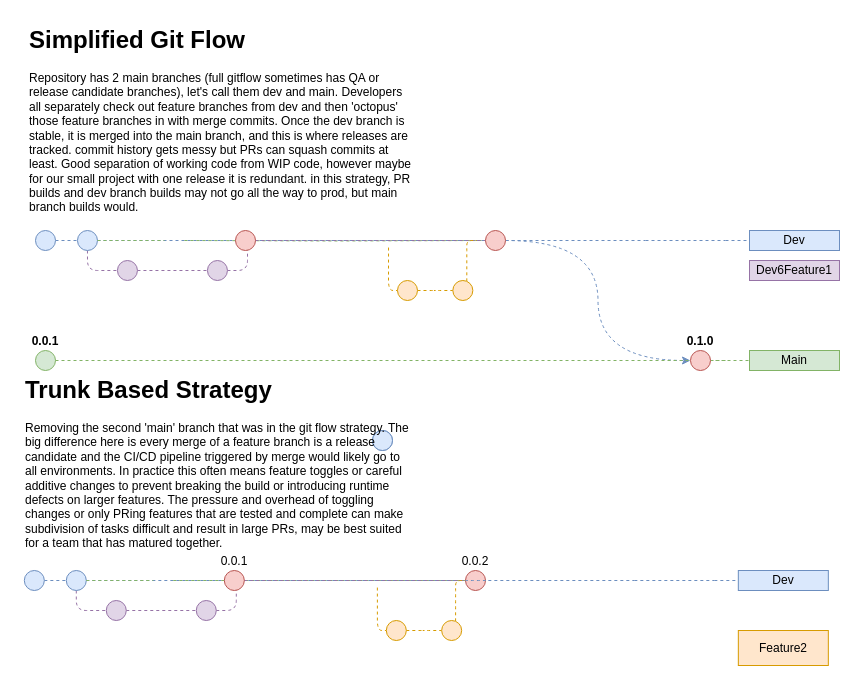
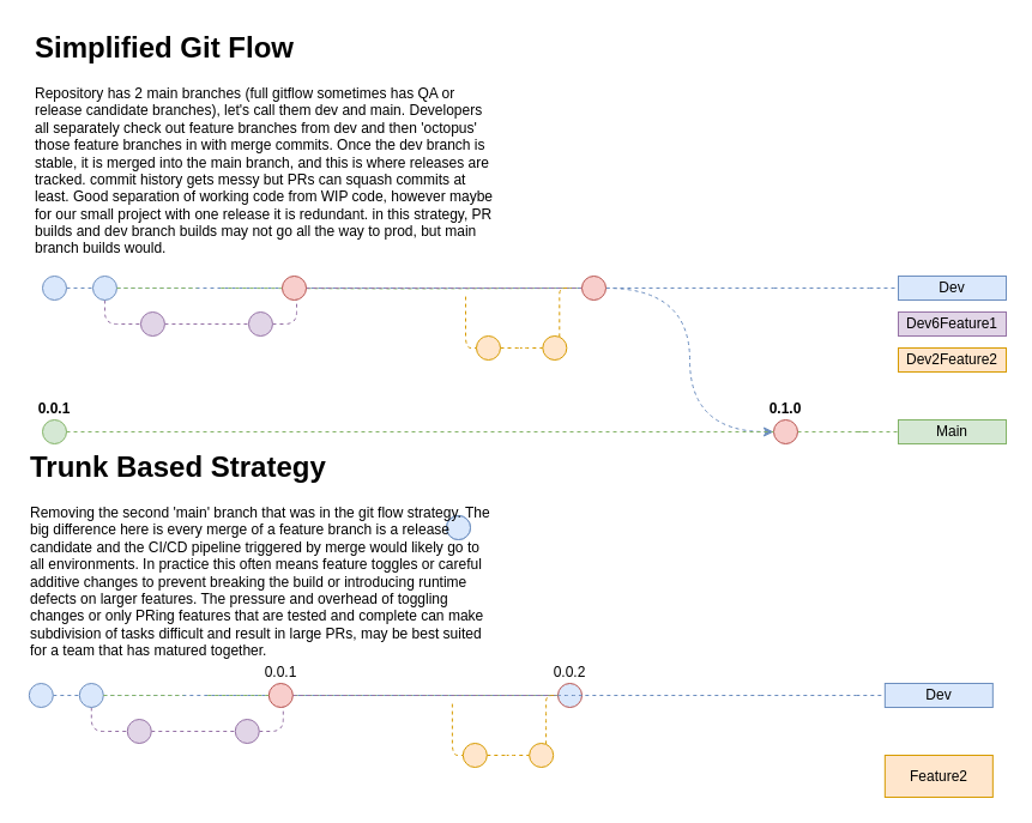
  <mxCell id="0" />
  <mxCell id="1" parent="0" />
  <mxCell id="2" style="edgeStyle=orthogonalEdgeStyle;rounded=0;orthogonalLoop=1;jettySize=auto;html=1;exitX=1;exitY=0.5;exitDx=0;exitDy=0;entryX=0;entryY=0.5;entryDx=0;entryDy=0;curved=1;dashed=1;fillColor=#dae8fc;strokeColor=#6c8ebf;startArrow=none;" edge="1" parent="1" source="34" target="23"><mxGeometry relative="1" as="geometry"><mxPoint x="496.31" y="240" as="sourcePoint" /></mxGeometry></mxCell>
  <mxCell id="3" value="" style="edgeStyle=orthogonalEdgeStyle;rounded=1;orthogonalLoop=1;jettySize=auto;html=1;dashed=1;endArrow=none;endFill=0;fontSize=10;fontColor=#FFB570;fillColor=#e1d5e7;strokeColor=#9673a6;entryX=0;entryY=0.5;entryDx=0;entryDy=0;" edge="1" parent="1" source="17" target="33"><mxGeometry relative="1" as="geometry"><Array as="points"><mxPoint x="246.98" y="270" /></Array><mxPoint x="226.95" y="270" as="sourcePoint" /><mxPoint x="485" y="240" as="targetPoint" /></mxGeometry></mxCell>
  <mxCell id="4" style="edgeStyle=orthogonalEdgeStyle;rounded=1;orthogonalLoop=1;jettySize=auto;html=1;dashed=1;endArrow=none;endFill=0;fontSize=12;fontColor=#FFB570;fillColor=#ffe6cc;strokeColor=#d79b00;exitX=1;exitY=1;exitDx=0;exitDy=0;" edge="1" parent="1" target="27"><mxGeometry relative="1" as="geometry"><mxPoint x="388.041" y="247.071" as="sourcePoint" /><mxPoint x="512.33" y="390" as="targetPoint" /><Array as="points"><mxPoint x="388" y="290" /></Array></mxGeometry></mxCell>
  <mxCell id="5" style="edgeStyle=orthogonalEdgeStyle;rounded=1;orthogonalLoop=1;jettySize=auto;html=1;dashed=1;endArrow=none;endFill=0;fontSize=10;fontColor=#FFB570;fillColor=#ffe6cc;strokeColor=#d79b00;" edge="1" parent="1"><mxGeometry relative="1" as="geometry"><mxPoint x="390.97" y="240" as="sourcePoint" /><mxPoint x="476.31" y="240" as="targetPoint" /></mxGeometry></mxCell>
  <mxCell id="6" value="" style="endArrow=none;dashed=1;html=1;fillColor=#dae8fc;strokeColor=#6c8ebf;" edge="1" target="7" parent="1"><mxGeometry width="50" height="50" relative="1" as="geometry"><mxPoint x="725" y="240" as="sourcePoint" /><mxPoint x="725" y="240" as="targetPoint" /></mxGeometry></mxCell>
  <mxCell id="7" value="Dev" style="text;html=1;strokeColor=#6c8ebf;fillColor=#dae8fc;align=center;verticalAlign=middle;whiteSpace=wrap;rounded=0;" vertex="1" parent="1"><mxGeometry x="749" y="230" width="90" height="20" as="geometry" /></mxCell>
  <mxCell id="8" value="" style="endArrow=none;dashed=1;html=1;fillColor=#dae8fc;strokeColor=#6c8ebf;" edge="1" parent="1"><mxGeometry width="50" height="50" relative="1" as="geometry"><mxPoint x="645" y="240" as="sourcePoint" /><mxPoint x="725" y="240" as="targetPoint" /></mxGeometry></mxCell>
  <mxCell id="9" value="" style="endArrow=none;dashed=1;html=1;fillColor=#dae8fc;strokeColor=#6c8ebf;" edge="1" parent="1"><mxGeometry width="391.99" height="450" relative="1" as="geometry"><mxPoint x="55" y="240" as="sourcePoint" /><mxPoint x="645" y="240" as="targetPoint" /><Array as="points" /></mxGeometry></mxCell>
  <mxCell id="10" value="" style="ellipse;whiteSpace=wrap;html=1;aspect=fixed;fillColor=#dae8fc;strokeColor=#6c8ebf;" vertex="1" parent="9"><mxGeometry x="371.99" y="430" width="20" height="20" as="geometry" /></mxCell>
  <mxCell id="11" style="edgeStyle=orthogonalEdgeStyle;rounded=1;orthogonalLoop=1;jettySize=auto;html=1;dashed=1;endArrow=none;endFill=0;fontSize=10;fontColor=#FFB570;fillColor=#e1d5e7;strokeColor=#9673a6;" edge="1" parent="1" source="12" target="18"><mxGeometry relative="1" as="geometry"><Array as="points"><mxPoint x="86.98" y="250" /></Array></mxGeometry></mxCell>
  <mxCell id="12" value="" style="ellipse;whiteSpace=wrap;html=1;aspect=fixed;fillColor=#dae8fc;strokeColor=#6c8ebf;" vertex="1" parent="1"><mxGeometry x="76.98" y="230" width="20" height="20" as="geometry" /></mxCell>
  <mxCell id="13" style="edgeStyle=orthogonalEdgeStyle;rounded=1;orthogonalLoop=1;jettySize=auto;html=1;dashed=1;endArrow=none;endFill=0;fillColor=#d5e8d4;strokeColor=#82b366;" edge="1" parent="1" source="12"><mxGeometry relative="1" as="geometry"><mxPoint x="163.95" y="240" as="targetPoint" /><mxPoint x="106.98" y="240" as="sourcePoint" /></mxGeometry></mxCell>
  <mxCell id="14" style="edgeStyle=orthogonalEdgeStyle;rounded=1;orthogonalLoop=1;jettySize=auto;html=1;dashed=1;endArrow=none;endFill=0;fillColor=#d5e8d4;strokeColor=#82b366;" edge="1" parent="1" target="34"><mxGeometry relative="1" as="geometry"><mxPoint x="676.98" y="240" as="targetPoint" /><mxPoint x="183.95" y="240" as="sourcePoint" /></mxGeometry></mxCell>
  <mxCell id="15" style="edgeStyle=orthogonalEdgeStyle;rounded=1;orthogonalLoop=1;jettySize=auto;html=1;dashed=1;endArrow=none;endFill=0;fontSize=10;fontColor=#FFB570;fillColor=#e1d5e7;strokeColor=#9673a6;" edge="1" parent="1" source="18" target="17"><mxGeometry relative="1" as="geometry" /></mxCell>
  <mxCell id="16" style="edgeStyle=orthogonalEdgeStyle;rounded=1;orthogonalLoop=1;jettySize=auto;html=1;dashed=1;endArrow=none;endFill=0;fontSize=10;fontColor=#FFB570;fillColor=#e1d5e7;strokeColor=#9673a6;entryX=0;entryY=0.5;entryDx=0;entryDy=0;startArrow=none;" edge="1" parent="1" source="33" target="34"><mxGeometry relative="1" as="geometry"><Array as="points"><mxPoint x="246.98" y="240" /></Array></mxGeometry></mxCell>
  <mxCell id="17" value="" style="ellipse;whiteSpace=wrap;html=1;aspect=fixed;fontSize=10;fillColor=#e1d5e7;strokeColor=#9673a6;" vertex="1" parent="1"><mxGeometry x="206.95" y="260" width="20" height="20" as="geometry" /></mxCell>
  <mxCell id="18" value="" style="ellipse;whiteSpace=wrap;html=1;aspect=fixed;fontSize=10;fillColor=#e1d5e7;strokeColor=#9673a6;" vertex="1" parent="1"><mxGeometry x="116.95" y="260" width="20" height="20" as="geometry" /></mxCell>
  <mxCell id="19" value="" style="endArrow=none;dashed=1;html=1;fillColor=#d5e8d4;strokeColor=#82b366;" edge="1" parent="1" target="21"><mxGeometry width="50" height="50" relative="1" as="geometry"><mxPoint x="715" y="360" as="sourcePoint" /><mxPoint x="725" y="360" as="targetPoint" /></mxGeometry></mxCell>
  <mxCell id="20" value="0.0.1" style="ellipse;whiteSpace=wrap;html=1;aspect=fixed;fillColor=#d5e8d4;strokeColor=#82b366;fontStyle=1;labelPosition=center;verticalLabelPosition=top;align=center;verticalAlign=bottom;" vertex="1" parent="1"><mxGeometry x="35" y="350" width="20" height="20" as="geometry" /></mxCell>
  <mxCell id="21" value="Main" style="text;html=1;strokeColor=#82b366;fillColor=#d5e8d4;align=center;verticalAlign=middle;whiteSpace=wrap;rounded=0;" vertex="1" parent="1"><mxGeometry x="749" y="350" width="90" height="20" as="geometry" /></mxCell>
  <mxCell id="22" value="" style="endArrow=none;dashed=1;html=1;fillColor=#d5e8d4;strokeColor=#82b366;" edge="1" parent="1" source="23"><mxGeometry width="50" height="50" relative="1" as="geometry"><mxPoint x="55" y="360" as="sourcePoint" /><mxPoint x="725" y="360" as="targetPoint" /></mxGeometry></mxCell>
- <mxCell id="23" value="0.1.0" style="ellipse;whiteSpace=wrap;html=1;aspect=fixed;fillColor=#f8cecc;strokeColor=#b85450;fontStyle=1;labelPosition=center;verticalLabelPosition=top;align=center;verticalAlign=bottom;" vertex="1" parent="1"><mxGeometry x="690" y="350" width="20" height="20" as="geometry" /></mxCell>
+ <mxCell id="23" value="0.1.0" style="ellipse;whiteSpace=wrap;html=1;aspect=fixed;fillColor=#f8cecc;strokeColor=#b85450;fontStyle=1;labelPosition=center;verticalLabelPosition=top;align=center;verticalAlign=bottom;" vertex="1" parent="1"><mxGeometry x="645" y="350" width="20" height="20" as="geometry" /></mxCell>
  <mxCell id="24" value="" style="endArrow=none;dashed=1;html=1;fillColor=#d5e8d4;strokeColor=#82b366;" edge="1" parent="1" source="20" target="23"><mxGeometry width="50" height="50" relative="1" as="geometry"><mxPoint x="55" y="360" as="sourcePoint" /><mxPoint x="695" y="360" as="targetPoint" /><Array as="points" /></mxGeometry></mxCell>
  <mxCell id="25" value="Dev6Feature1" style="text;html=1;strokeColor=#9673a6;fillColor=#e1d5e7;align=center;verticalAlign=middle;whiteSpace=wrap;rounded=0;" vertex="1" parent="1"><mxGeometry x="749" y="260" width="90" height="20" as="geometry" /></mxCell>
  <mxCell id="26" style="edgeStyle=orthogonalEdgeStyle;rounded=1;orthogonalLoop=1;jettySize=auto;html=1;dashed=1;endArrow=none;endFill=0;fontSize=12;fontColor=#FFB570;fillColor=#ffe6cc;strokeColor=#d79b00;" edge="1" parent="1" source="27" target="29"><mxGeometry relative="1" as="geometry" /></mxCell>
  <mxCell id="27" value="" style="ellipse;whiteSpace=wrap;html=1;aspect=fixed;fontSize=10;fillColor=#ffe6cc;strokeColor=#d79b00;" vertex="1" parent="1"><mxGeometry x="396.99" y="280" width="20" height="20" as="geometry" /></mxCell>
  <mxCell id="28" style="edgeStyle=orthogonalEdgeStyle;rounded=1;orthogonalLoop=1;jettySize=auto;html=1;dashed=1;endArrow=none;endFill=0;fontSize=12;fontColor=#FFB570;fillColor=#ffe6cc;strokeColor=#d79b00;entryX=0;entryY=0.5;entryDx=0;entryDy=0;" edge="1" parent="1" source="29"><mxGeometry relative="1" as="geometry"><mxPoint x="476.31" y="240" as="targetPoint" /><Array as="points"><mxPoint x="466.31" y="260" /><mxPoint x="466.31" y="240" /></Array></mxGeometry></mxCell>
  <mxCell id="29" value="" style="ellipse;whiteSpace=wrap;html=1;aspect=fixed;fontSize=10;fillColor=#ffe6cc;strokeColor=#d79b00;" vertex="1" parent="1"><mxGeometry x="452.33" y="280" width="20" height="20" as="geometry" /></mxCell>
+ <mxCell id="30" value="Dev2Feature2" style="text;html=1;strokeColor=#d79b00;fillColor=#ffe6cc;align=center;verticalAlign=middle;whiteSpace=wrap;rounded=0;" vertex="1" parent="1"><mxGeometry x="749" y="290" width="90" height="20" as="geometry" /></mxCell>
  <mxCell id="31" value="" style="ellipse;whiteSpace=wrap;html=1;aspect=fixed;fillColor=#dae8fc;strokeColor=#6c8ebf;" vertex="1" parent="1"><mxGeometry x="35" y="230" width="20" height="20" as="geometry" /></mxCell>
  <mxCell id="32" value="" style="edgeStyle=orthogonalEdgeStyle;rounded=0;orthogonalLoop=1;jettySize=auto;html=1;exitX=1;exitY=0.5;exitDx=0;exitDy=0;entryX=0;entryY=0.5;entryDx=0;entryDy=0;curved=1;dashed=1;fillColor=#dae8fc;strokeColor=#6c8ebf;endArrow=none;" edge="1" parent="1" target="34"><mxGeometry relative="1" as="geometry"><mxPoint x="496.31" y="240" as="sourcePoint" /><mxPoint x="645" y="360" as="targetPoint" /></mxGeometry></mxCell>
  <mxCell id="33" value="" style="ellipse;whiteSpace=wrap;html=1;aspect=fixed;fillColor=#f8cecc;strokeColor=#b85450;" vertex="1" parent="1"><mxGeometry x="235" y="230" width="20" height="20" as="geometry" /></mxCell>
  <mxCell id="34" value="" style="ellipse;whiteSpace=wrap;html=1;aspect=fixed;fillColor=#f8cecc;strokeColor=#b85450;" vertex="1" parent="1"><mxGeometry x="485" y="230" width="20" height="20" as="geometry" /></mxCell>
  <mxCell id="35" value="&lt;h1&gt;Simplified Git Flow&lt;/h1&gt;&lt;p&gt;Repository has 2 main branches (full gitflow sometimes has QA or release candidate branches), let's call them dev and main. Developers all separately check out feature branches from dev and then 'octopus' those feature branches in with merge commits. Once the dev branch is stable, it is merged into the main branch, and this is where releases are tracked. commit history gets messy but PRs can squash commits at least. Good separation of working code from WIP code, however maybe for our small project with one release it is redundant. in this strategy, PR builds and dev branch builds may not go all the way to prod, but main branch builds would.&amp;nbsp;&lt;/p&gt;" style="text;html=1;strokeColor=none;fillColor=none;spacing=5;spacingTop=-20;whiteSpace=wrap;overflow=hidden;rounded=0;" vertex="1" parent="1"><mxGeometry x="23.83" y="20" width="393" height="200" as="geometry" /></mxCell>
  <mxCell id="36" value="" style="edgeStyle=orthogonalEdgeStyle;rounded=1;orthogonalLoop=1;jettySize=auto;html=1;dashed=1;endArrow=none;endFill=0;fontSize=10;fontColor=#FFB570;fillColor=#e1d5e7;strokeColor=#9673a6;entryX=0;entryY=0.5;entryDx=0;entryDy=0;" edge="1" parent="1" source="50" target="59"><mxGeometry relative="1" as="geometry"><Array as="points"><mxPoint x="235.81" y="610" /></Array><mxPoint x="215.78" y="610" as="sourcePoint" /><mxPoint x="473.83" y="580" as="targetPoint" /></mxGeometry></mxCell>
  <mxCell id="37" style="edgeStyle=orthogonalEdgeStyle;rounded=1;orthogonalLoop=1;jettySize=auto;html=1;dashed=1;endArrow=none;endFill=0;fontSize=12;fontColor=#FFB570;fillColor=#ffe6cc;strokeColor=#d79b00;exitX=1;exitY=1;exitDx=0;exitDy=0;" edge="1" parent="1" target="53"><mxGeometry relative="1" as="geometry"><mxPoint x="376.871" y="587.071" as="sourcePoint" /><mxPoint x="501.16" y="730" as="targetPoint" /><Array as="points"><mxPoint x="376.83" y="630" /></Array></mxGeometry></mxCell>
  <mxCell id="38" style="edgeStyle=orthogonalEdgeStyle;rounded=1;orthogonalLoop=1;jettySize=auto;html=1;dashed=1;endArrow=none;endFill=0;fontSize=10;fontColor=#FFB570;fillColor=#ffe6cc;strokeColor=#d79b00;" edge="1" parent="1"><mxGeometry relative="1" as="geometry"><mxPoint x="379.8" y="580" as="sourcePoint" /><mxPoint x="465.14" y="580" as="targetPoint" /></mxGeometry></mxCell>
  <mxCell id="39" value="" style="endArrow=none;dashed=1;html=1;fillColor=#dae8fc;strokeColor=#6c8ebf;" edge="1" parent="1" target="40"><mxGeometry width="50" height="50" relative="1" as="geometry"><mxPoint x="713.83" y="580" as="sourcePoint" /><mxPoint x="713.83" y="580" as="targetPoint" /></mxGeometry></mxCell>
  <mxCell id="40" value="Dev" style="text;html=1;strokeColor=#6c8ebf;fillColor=#dae8fc;align=center;verticalAlign=middle;whiteSpace=wrap;rounded=0;" vertex="1" parent="1"><mxGeometry x="737.83" y="570" width="90" height="20" as="geometry" /></mxCell>
  <mxCell id="41" value="" style="endArrow=none;dashed=1;html=1;fillColor=#dae8fc;strokeColor=#6c8ebf;" edge="1" parent="1"><mxGeometry width="50" height="50" relative="1" as="geometry"><mxPoint x="633.83" y="580" as="sourcePoint" /><mxPoint x="713.83" y="580" as="targetPoint" /></mxGeometry></mxCell>
  <mxCell id="42" value="" style="endArrow=none;dashed=1;html=1;fillColor=#dae8fc;strokeColor=#6c8ebf;" edge="1" parent="1"><mxGeometry width="391.99" height="450" relative="1" as="geometry"><mxPoint x="43.83" y="580" as="sourcePoint" /><mxPoint x="633.83" y="580" as="targetPoint" /><Array as="points" /></mxGeometry></mxCell>
  <mxCell id="43" value="" style="ellipse;whiteSpace=wrap;html=1;aspect=fixed;fillColor=#dae8fc;strokeColor=#6c8ebf;" vertex="1" parent="42"><mxGeometry x="371.99" y="430" width="20" height="20" as="geometry" /></mxCell>
  <mxCell id="44" style="edgeStyle=orthogonalEdgeStyle;rounded=1;orthogonalLoop=1;jettySize=auto;html=1;dashed=1;endArrow=none;endFill=0;fontSize=10;fontColor=#FFB570;fillColor=#e1d5e7;strokeColor=#9673a6;" edge="1" parent="1" source="45" target="51"><mxGeometry relative="1" as="geometry"><Array as="points"><mxPoint x="75.81" y="590" /></Array></mxGeometry></mxCell>
  <mxCell id="45" value="" style="ellipse;whiteSpace=wrap;html=1;aspect=fixed;fillColor=#dae8fc;strokeColor=#6c8ebf;" vertex="1" parent="1"><mxGeometry x="65.81" y="570" width="20" height="20" as="geometry" /></mxCell>
  <mxCell id="46" style="edgeStyle=orthogonalEdgeStyle;rounded=1;orthogonalLoop=1;jettySize=auto;html=1;dashed=1;endArrow=none;endFill=0;fillColor=#d5e8d4;strokeColor=#82b366;" edge="1" parent="1" source="45"><mxGeometry relative="1" as="geometry"><mxPoint x="152.78" y="580" as="targetPoint" /><mxPoint x="95.81" y="580" as="sourcePoint" /></mxGeometry></mxCell>
  <mxCell id="47" style="edgeStyle=orthogonalEdgeStyle;rounded=1;orthogonalLoop=1;jettySize=auto;html=1;dashed=1;endArrow=none;endFill=0;fillColor=#d5e8d4;strokeColor=#82b366;" edge="1" parent="1"><mxGeometry relative="1" as="geometry"><mxPoint x="473.83" y="580" as="targetPoint" /><mxPoint x="172.78" y="580" as="sourcePoint" /></mxGeometry></mxCell>
  <mxCell id="48" style="edgeStyle=orthogonalEdgeStyle;rounded=1;orthogonalLoop=1;jettySize=auto;html=1;dashed=1;endArrow=none;endFill=0;fontSize=10;fontColor=#FFB570;fillColor=#e1d5e7;strokeColor=#9673a6;" edge="1" parent="1" source="51" target="50"><mxGeometry relative="1" as="geometry" /></mxCell>
  <mxCell id="49" style="edgeStyle=orthogonalEdgeStyle;rounded=1;orthogonalLoop=1;jettySize=auto;html=1;dashed=1;endArrow=none;endFill=0;fontSize=10;fontColor=#FFB570;fillColor=#e1d5e7;strokeColor=#9673a6;entryX=0;entryY=0.5;entryDx=0;entryDy=0;startArrow=none;" edge="1" parent="1" source="59"><mxGeometry relative="1" as="geometry"><Array as="points"><mxPoint x="235.81" y="580" /></Array><mxPoint x="473.83" y="580" as="targetPoint" /></mxGeometry></mxCell>
  <mxCell id="50" value="" style="ellipse;whiteSpace=wrap;html=1;aspect=fixed;fontSize=10;fillColor=#e1d5e7;strokeColor=#9673a6;" vertex="1" parent="1"><mxGeometry x="195.78" y="600" width="20" height="20" as="geometry" /></mxCell>
  <mxCell id="51" value="" style="ellipse;whiteSpace=wrap;html=1;aspect=fixed;fontSize=10;fillColor=#e1d5e7;strokeColor=#9673a6;" vertex="1" parent="1"><mxGeometry x="105.78" y="600" width="20" height="20" as="geometry" /></mxCell>
  <mxCell id="52" style="edgeStyle=orthogonalEdgeStyle;rounded=1;orthogonalLoop=1;jettySize=auto;html=1;dashed=1;endArrow=none;endFill=0;fontSize=12;fontColor=#FFB570;fillColor=#ffe6cc;strokeColor=#d79b00;" edge="1" parent="1" source="53" target="55"><mxGeometry relative="1" as="geometry" /></mxCell>
  <mxCell id="53" value="" style="ellipse;whiteSpace=wrap;html=1;aspect=fixed;fontSize=10;fillColor=#ffe6cc;strokeColor=#d79b00;" vertex="1" parent="1"><mxGeometry x="385.82" y="620" width="20" height="20" as="geometry" /></mxCell>
  <mxCell id="54" style="edgeStyle=orthogonalEdgeStyle;rounded=1;orthogonalLoop=1;jettySize=auto;html=1;dashed=1;endArrow=none;endFill=0;fontSize=12;fontColor=#FFB570;fillColor=#ffe6cc;strokeColor=#d79b00;entryX=0;entryY=0.5;entryDx=0;entryDy=0;" edge="1" parent="1" source="55"><mxGeometry relative="1" as="geometry"><mxPoint x="465.14" y="580" as="targetPoint" /><Array as="points"><mxPoint x="455.14" y="600" /><mxPoint x="455.14" y="580" /></Array></mxGeometry></mxCell>
  <mxCell id="55" value="" style="ellipse;whiteSpace=wrap;html=1;aspect=fixed;fontSize=10;fillColor=#ffe6cc;strokeColor=#d79b00;" vertex="1" parent="1"><mxGeometry x="441.16" y="620" width="20" height="20" as="geometry" /></mxCell>
  <mxCell id="56" value="Feature2" style="text;html=1;strokeColor=#d79b00;fillColor=#ffe6cc;align=center;verticalAlign=middle;whiteSpace=wrap;rounded=0;" vertex="1" parent="1"><mxGeometry x="737.83" y="630" width="90" height="35" as="geometry" /></mxCell>
  <mxCell id="57" value="" style="ellipse;whiteSpace=wrap;html=1;aspect=fixed;fillColor=#dae8fc;strokeColor=#6c8ebf;" vertex="1" parent="1"><mxGeometry x="23.83" y="570" width="20" height="20" as="geometry" /></mxCell>
  <mxCell id="58" value="" style="edgeStyle=orthogonalEdgeStyle;rounded=0;orthogonalLoop=1;jettySize=auto;html=1;exitX=1;exitY=0.5;exitDx=0;exitDy=0;entryX=0;entryY=0.5;entryDx=0;entryDy=0;curved=1;dashed=1;fillColor=#dae8fc;strokeColor=#6c8ebf;endArrow=none;startArrow=none;" edge="1" parent="1" source="61"><mxGeometry relative="1" as="geometry"><mxPoint x="485.14" y="580" as="sourcePoint" /><mxPoint x="473.83" y="580" as="targetPoint" /></mxGeometry></mxCell>
  <mxCell id="59" value="0.0.1" style="ellipse;whiteSpace=wrap;html=1;aspect=fixed;fillColor=#f8cecc;strokeColor=#b85450;labelPosition=center;verticalLabelPosition=top;align=center;verticalAlign=bottom;" vertex="1" parent="1"><mxGeometry x="223.83" y="570" width="20" height="20" as="geometry" /></mxCell>
  <mxCell id="60" value="&lt;h1&gt;Trunk Based Strategy&lt;/h1&gt;&lt;p&gt;Removing the second 'main' branch that was in the git flow strategy. The big difference here is every merge of a feature branch is a release candidate and the CI/CD pipeline triggered by merge would likely go to all environments. In practice this often means feature toggles or careful additive changes to prevent breaking the build or introducing runtime defects on larger features. The pressure and overhead of toggling changes or only PRing features that are tested and complete can make subdivision of tasks difficult and result in large PRs, may be best suited for a team that has matured together.&amp;nbsp;&lt;/p&gt;" style="text;html=1;strokeColor=none;fillColor=none;spacing=5;spacingTop=-20;whiteSpace=wrap;overflow=hidden;rounded=0;" vertex="1" parent="1"><mxGeometry x="20.45" y="370" width="393" height="190" as="geometry" /></mxCell>
- <mxCell id="61" value="0.0.2" style="ellipse;whiteSpace=wrap;html=1;aspect=fixed;fillColor=#f8cecc;strokeColor=#b85450;labelPosition=center;verticalLabelPosition=top;align=center;verticalAlign=bottom;" vertex="1" parent="1"><mxGeometry x="465" y="570" width="20" height="20" as="geometry" /></mxCell>
+ <mxCell id="61" value="0.0.2" style="ellipse;whiteSpace=wrap;html=1;aspect=fixed;fillColor=#dae8fc;strokeColor=#b85450;labelPosition=center;verticalLabelPosition=top;align=center;verticalAlign=bottom;" vertex="1" parent="1"><mxGeometry x="465" y="570" width="20" height="20" as="geometry" /></mxCell>
  <mxCell id="62" value="" style="edgeStyle=orthogonalEdgeStyle;rounded=0;orthogonalLoop=1;jettySize=auto;html=1;exitX=1;exitY=0.5;exitDx=0;exitDy=0;entryX=0;entryY=0.5;entryDx=0;entryDy=0;curved=1;dashed=1;fillColor=#dae8fc;strokeColor=#6c8ebf;endArrow=none;" edge="1" parent="1" target="61"><mxGeometry relative="1" as="geometry"><mxPoint x="485.14" y="580" as="sourcePoint" /><mxPoint x="473.83" y="580" as="targetPoint" /></mxGeometry></mxCell>
